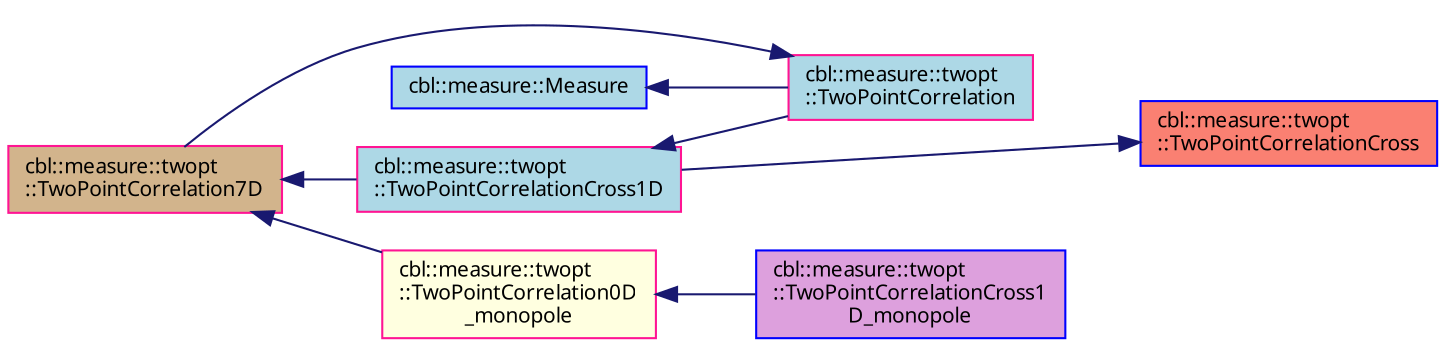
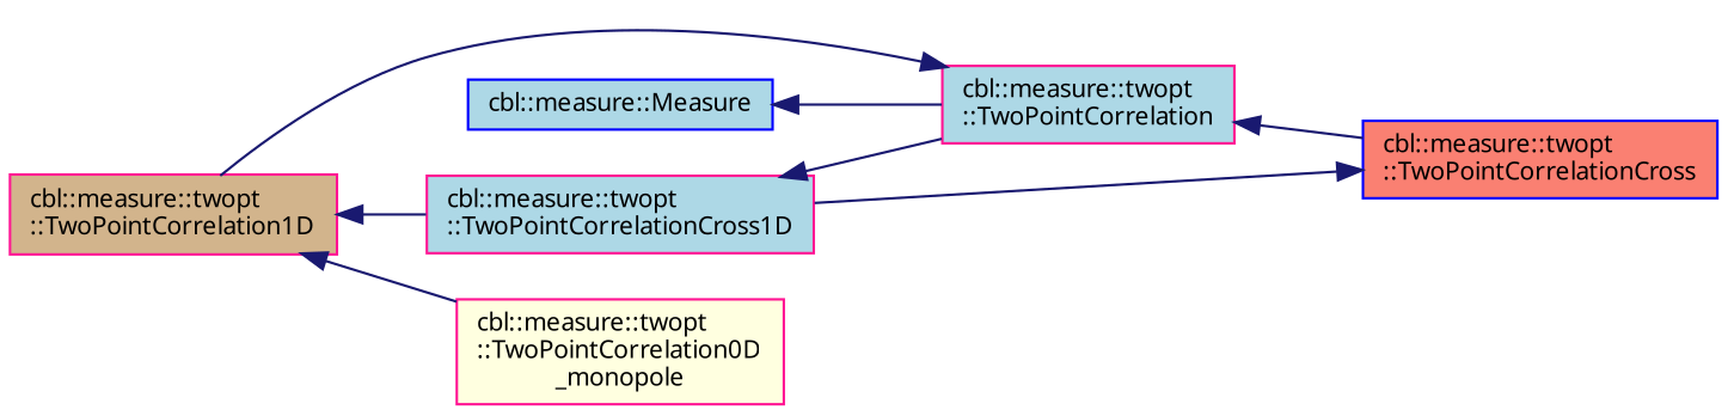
  digraph {
    fontname="Noto Sans"
    rankdir=LR
    node [color=deeppink fillcolor=lightblue fontname="Noto Sans" fontsize=10 shape=record style=filled]
    edge [color=midnightblue dir=back fontname="Noto Sans" fontsize=10 labelfontname=Helvetica labelfontsize=10 style=solid]
-   n1 [color=blue fillcolor=plum fontcolor=black height=0.2 label="cbl::measure::twopt\l::TwoPointCorrelationCross1\lD_monopole" width=0.4]
    n2 [height=0.2 label="cbl::measure::twopt\l::TwoPointCorrelationCross1D" width=0.4]
    n3 [height=0.2 label="cbl::measure::twopt\l::TwoPointCorrelation" width=0.4]
    n4 [color=blue fillcolor=salmon height=0.2 label="cbl::measure::twopt\l::TwoPointCorrelationCross" width=0.4]
-   n5 [fillcolor=tan height=0.2 label="cbl::measure::twopt\l::TwoPointCorrelation7D" width=0.4]
+   n5 [fillcolor=tan height=0.2 label="cbl::measure::twopt\l::TwoPointCorrelation1D" width=0.4]
    n6 [fillcolor=lightyellow height=0.2 label="cbl::measure::twopt\l::TwoPointCorrelation0D\l_monopole" width=0.4]
    n7 [color=blue height=0.2 label="cbl::measure::Measure" width=0.4]
    n2 -> n3
+   n3 -> n4
    n3 -> n5
    n4 -> n2
    n5 -> n2
    n5 -> n6
-   n6 -> n1
    n7 -> n3
  }
